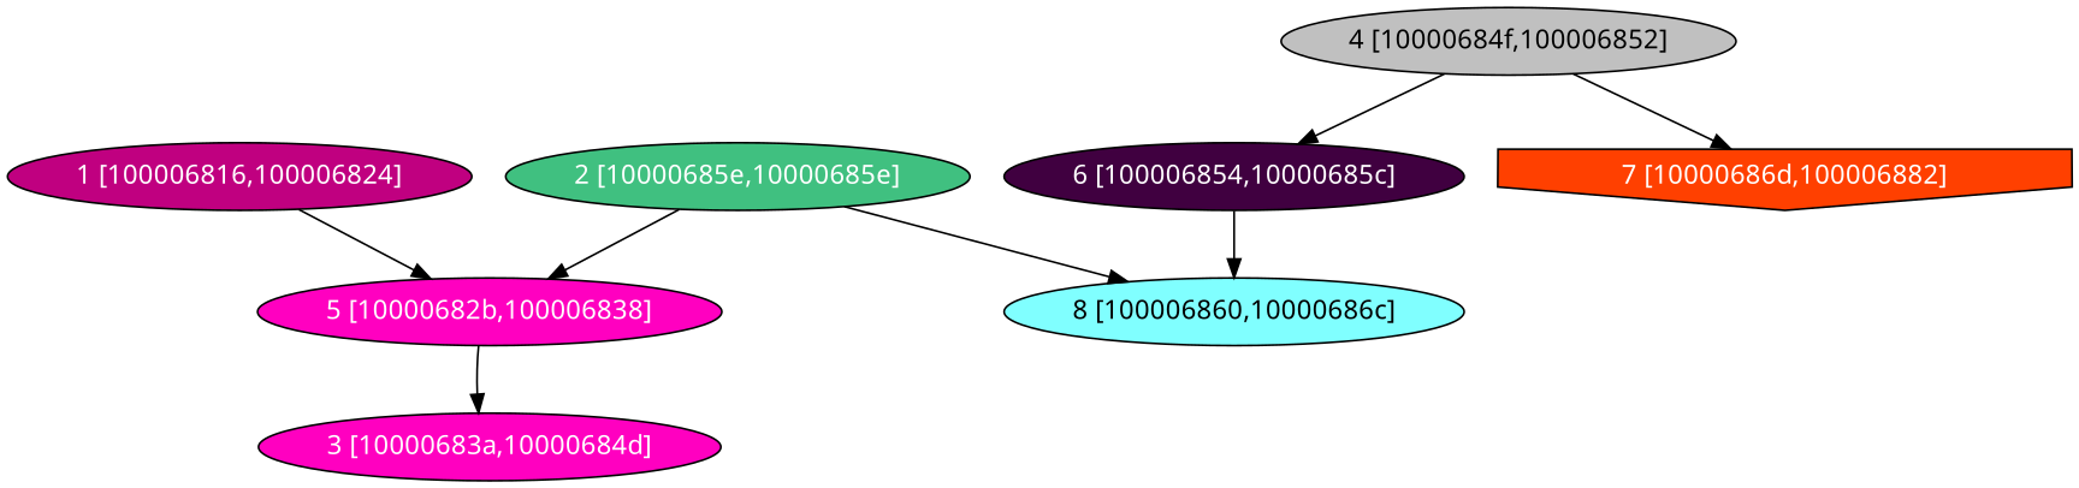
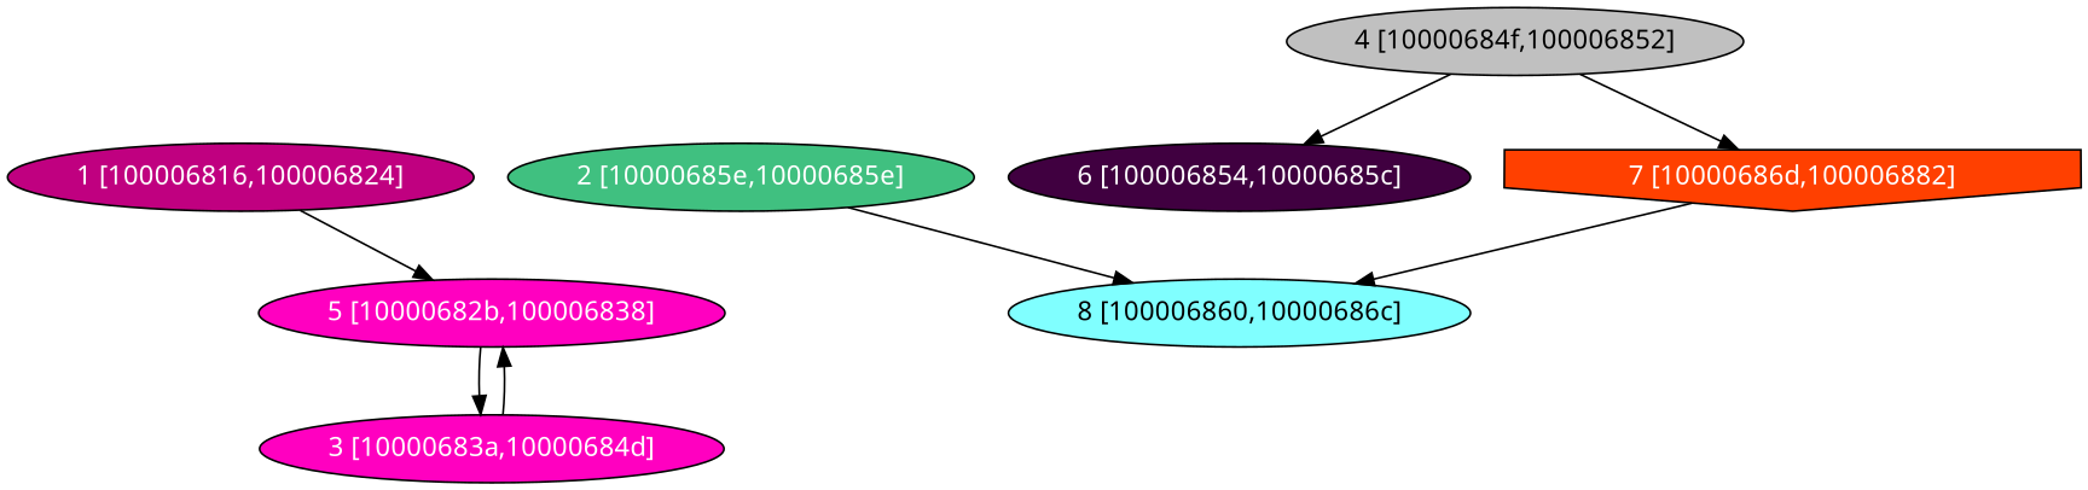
  digraph {
    fontname="Noto Sans"
    node [fillcolor="#FF00C0" fontcolor="#ffffff" fontname="Noto Sans" shape=oval style=filled]
    edge [fontname="Noto Sans"]
    n1 [fillcolor="#C00080" label="1 [100006816,100006824]"]
    n2 [label="5 [10000682b,100006838]"]
    n3 [fillcolor="#40C080" label="2 [10000685e,10000685e]"]
    n4 [fillcolor="#80FFFF" fontcolor="#000000" label="8 [100006860,10000686c]"]
    n5 [label="3 [10000683a,10000684d]"]
    n6 [fillcolor="#C0C0C0" fontcolor="#000000" label="4 [10000684f,100006852]"]
    n7 [fillcolor="#400040" label="6 [100006854,10000685c]"]
    n8 [fillcolor="#FF4000" label="7 [10000686d,100006882]" shape=invhouse]
    n1 -> n2
    n2 -> n5
    n3 -> n4
-   n3 -> n2
+   n5 -> n2
    n6 -> n7
    n6 -> n8
-   n7 -> n4
+   n8 -> n4
  }
